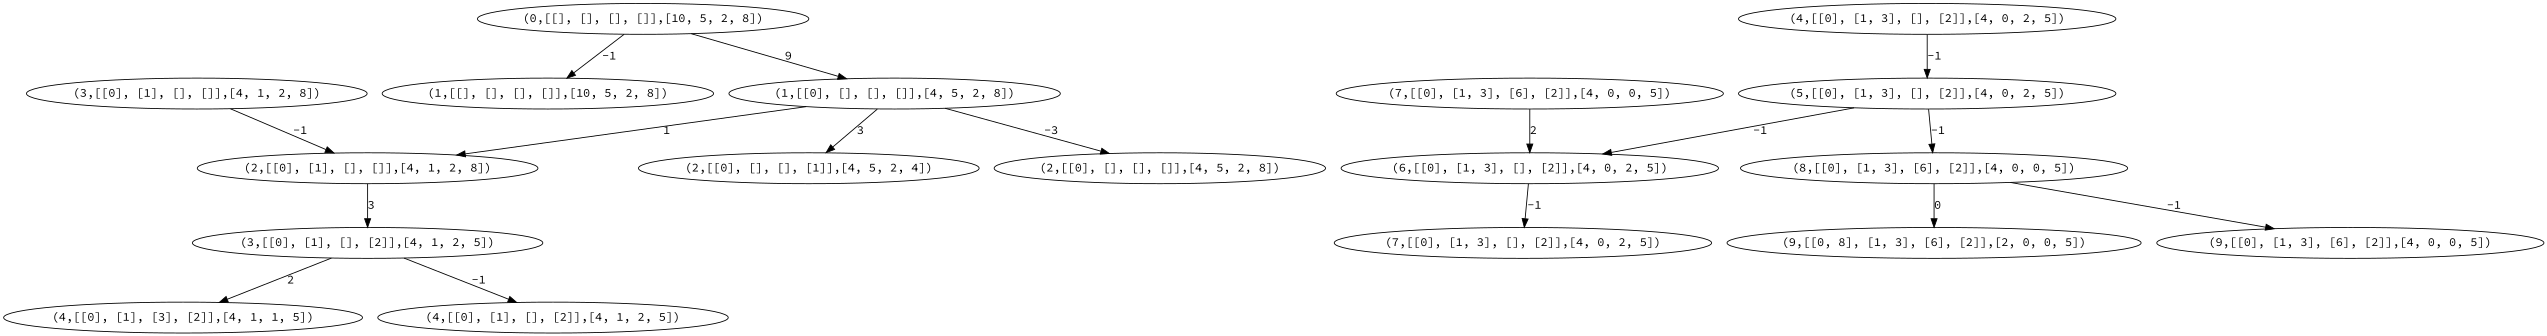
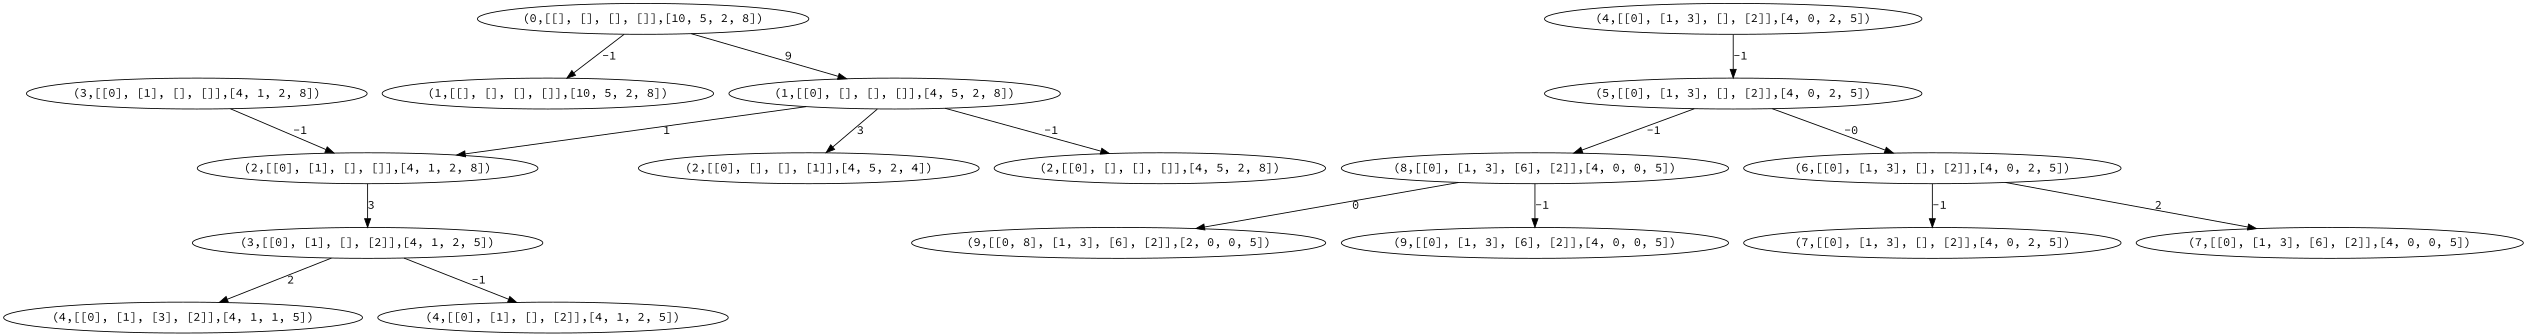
  strict digraph {
    fontname="Source Code Pro"
    node [fontname="Source Code Pro"]
    edge [fontname="Source Code Pro"]
    n1 [label="(2,[[0], [], [], [1]],[4, 5, 2, 4])"]
    n2 [label="(3,[[0], [1], [], []],[4, 1, 2, 8])"]
    n3 [label="(2,[[0], [1], [], []],[4, 1, 2, 8])"]
    n4 [label="(4,[[0], [1], [3], [2]],[4, 1, 1, 5])"]
    n5 [label="(3,[[0], [1], [], [2]],[4, 1, 2, 5])"]
    n6 [label="(4,[[0], [1], [], [2]],[4, 1, 2, 5])"]
    n7 [label="(9,[[0, 8], [1, 3], [6], [2]],[2, 0, 0, 5])"]
    n8 [label="(1,[[], [], [], []],[10, 5, 2, 8])"]
    n9 [label="(4,[[0], [1, 3], [], [2]],[4, 0, 2, 5])"]
    n10 [label="(5,[[0], [1, 3], [], [2]],[4, 0, 2, 5])"]
    n11 [label="(0,[[], [], [], []],[10, 5, 2, 8])"]
    n12 [label="(1,[[0], [], [], []],[4, 5, 2, 8])"]
    n13 [label="(2,[[0], [], [], []],[4, 5, 2, 8])"]
    n14 [label="(7,[[0], [1, 3], [], [2]],[4, 0, 2, 5])"]
    n15 [label="(9,[[0], [1, 3], [6], [2]],[4, 0, 0, 5])"]
    n16 [label="(7,[[0], [1, 3], [6], [2]],[4, 0, 0, 5])"]
    n17 [label="(8,[[0], [1, 3], [6], [2]],[4, 0, 0, 5])"]
    n18 [label="(6,[[0], [1, 3], [], [2]],[4, 0, 2, 5])"]
    n2 -> n3 [label=-1]
    n3 -> n5 [label=3]
    n5 -> n4 [label=2]
    n5 -> n6 [label=-1]
    n9 -> n10 [label=-1]
    n10 -> n17 [label=-1]
-   n10 -> n18 [label=-1]
+   n10 -> n18 [label=-0]
    n11 -> n8 [label=-1]
    n11 -> n12 [label=9]
    n12 -> n1 [label=3]
    n12 -> n3 [label=1]
-   n12 -> n13 [label=-3]
+   n12 -> n13 [label=-1]
    n17 -> n7 [label=0]
    n17 -> n15 [label=-1]
    n18 -> n14 [label=-1]
-   n16 -> n18 [label=2]
+   n18 -> n16 [label=2]
  }
